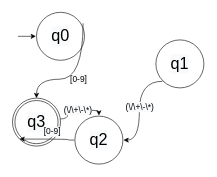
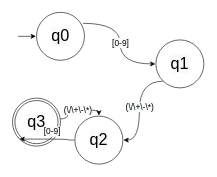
  <mxCell id="0" />
  <mxCell id="1" parent="0" />
  <mxCell id="2" value="q3" style="ellipse;shape=doubleEllipse;whiteSpace=wrap;html=1;aspect=fixed;fontSize=27;fillColor=none;labelBackgroundColor=#F9FAFB;" vertex="1" parent="1"><mxGeometry x="20" y="163" width="80" height="80" as="geometry" /></mxCell>
- <mxCell id="3" value="[0-9]" style="edgeStyle=orthogonalEdgeStyle;html=1;fontSize=14;exitX=0.959;exitY=0.236;exitDx=0;exitDy=0;exitPerimeter=0;curved=1;fillColor=none;labelBackgroundColor=#F9FAFB;" edge="1" parent="1" source="9" target="2"><mxGeometry relative="1" as="geometry"><mxPoint x="259" y="100" as="targetPoint" /><mxPoint x="152" y="26" as="sourcePoint" /></mxGeometry></mxCell>
+ <mxCell id="3" value="[0-9]" style="edgeStyle=orthogonalEdgeStyle;html=1;entryX=0;entryY=0.5;entryDx=0;entryDy=0;entryPerimeter=0;fontSize=14;exitX=0.959;exitY=0.236;exitDx=0;exitDy=0;exitPerimeter=0;curved=1;fillColor=none;labelBackgroundColor=#F9FAFB;" edge="1" parent="1" source="9" target="5"><mxGeometry relative="1" as="geometry"><mxPoint x="259" y="100" as="targetPoint" /><mxPoint x="152" y="26" as="sourcePoint" /></mxGeometry></mxCell>
  <mxCell id="4" value="(\/\+\-\*)" style="edgeStyle=orthogonalEdgeStyle;html=1;exitX=0;exitY=1;exitDx=0;exitDy=0;entryX=1;entryY=0.5;entryDx=0;entryDy=0;fontSize=14;curved=1;fillColor=none;labelBackgroundColor=#F9FAFB;" edge="1" parent="1" source="5" target="7"><mxGeometry relative="1" as="geometry" /></mxCell>
  <mxCell id="5" value="q1" style="ellipse;whiteSpace=wrap;html=1;strokeWidth=1;perimeterSpacing=1;fontSize=27;fillColor=none;labelBackgroundColor=#F9FAFB;" vertex="1" parent="1"><mxGeometry x="259" y="66" width="80" height="80" as="geometry" /></mxCell>
  <mxCell id="6" value="[0-9]" style="edgeStyle=orthogonalEdgeStyle;html=1;fontSize=14;entryX=0;entryY=1;entryDx=0;entryDy=0;curved=1;fillColor=none;labelBackgroundColor=#F9FAFB;" edge="1" parent="1" source="7" target="2"><mxGeometry x="-0.167" y="-12" relative="1" as="geometry"><mxPoint x="93" y="120" as="targetPoint" /><mxPoint as="offset" /></mxGeometry></mxCell>
  <mxCell id="7" value="q2" style="ellipse;whiteSpace=wrap;html=1;strokeWidth=1;perimeterSpacing=1;fontSize=27;fillColor=none;labelBackgroundColor=#F9FAFB;" vertex="1" parent="1"><mxGeometry x="124" y="193" width="80" height="80" as="geometry" /></mxCell>
  <mxCell id="8" value="" style="endArrow=classic;html=1;curved=1;fontSize=14;fillColor=none;labelBackgroundColor=#F9FAFB;" edge="1" parent="1"><mxGeometry width="50" height="50" relative="1" as="geometry"><mxPoint x="29" y="60" as="sourcePoint" /><mxPoint x="59" y="60" as="targetPoint" /></mxGeometry></mxCell>
  <mxCell id="9" value="q0" style="ellipse;whiteSpace=wrap;html=1;strokeWidth=1;perimeterSpacing=1;fontSize=27;fillColor=none;labelBackgroundColor=#F9FAFB;" vertex="1" parent="1"><mxGeometry x="60" y="20" width="80" height="80" as="geometry" /></mxCell>
  <mxCell id="10" value="(\/\+\-\*)" style="edgeStyle=orthogonalEdgeStyle;html=1;exitX=1;exitY=0.434;exitDx=0;exitDy=0;entryX=0.5;entryY=0;entryDx=0;entryDy=0;fontSize=14;curved=1;exitPerimeter=0;fillColor=none;labelBackgroundColor=#F9FAFB;" edge="1" parent="1" source="2" target="7"><mxGeometry relative="1" as="geometry"><mxPoint x="143.009" y="150.001" as="sourcePoint" /><mxPoint x="63" y="248.01" as="targetPoint" /></mxGeometry></mxCell>
